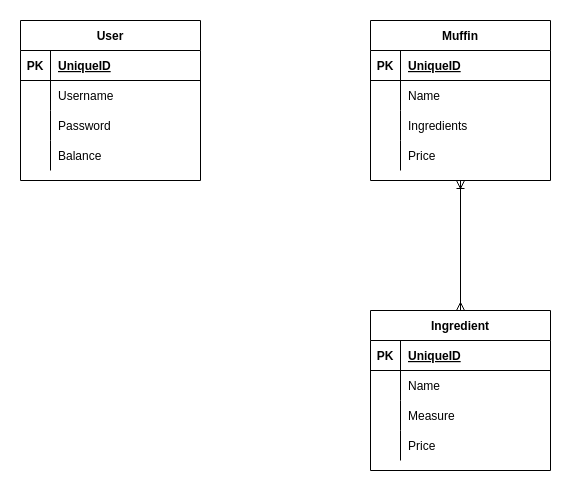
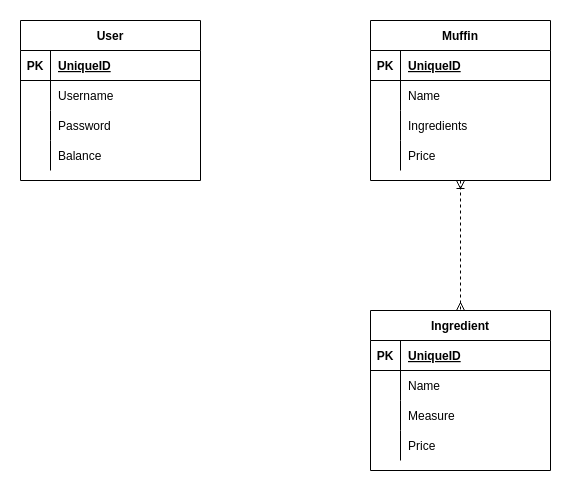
  <mxCell id="0" />
  <mxCell id="1" parent="0" />
  <mxCell id="2" value="User" style="shape=table;startSize=30;container=1;collapsible=1;childLayout=tableLayout;fixedRows=1;rowLines=0;fontStyle=1;align=center;resizeLast=1;" parent="1" vertex="1"><mxGeometry x="20" y="20" width="180" height="160" as="geometry" /></mxCell>
  <mxCell id="3" value="" style="shape=tableRow;horizontal=0;startSize=0;swimlaneHead=0;swimlaneBody=0;fillColor=none;collapsible=0;dropTarget=0;points=[[0,0.5],[1,0.5]];portConstraint=eastwest;top=0;left=0;right=0;bottom=1;" parent="2" vertex="1"><mxGeometry y="30" width="180" height="30" as="geometry" /></mxCell>
  <mxCell id="4" value="PK" style="shape=partialRectangle;connectable=0;fillColor=none;top=0;left=0;bottom=0;right=0;fontStyle=1;overflow=hidden;" parent="3" vertex="1"><mxGeometry width="30" height="30" as="geometry"><mxRectangle width="30" height="30" as="alternateBounds" /></mxGeometry></mxCell>
  <mxCell id="5" value="UniqueID" style="shape=partialRectangle;connectable=0;fillColor=none;top=0;left=0;bottom=0;right=0;align=left;spacingLeft=6;fontStyle=5;overflow=hidden;" parent="3" vertex="1"><mxGeometry x="30" width="150" height="30" as="geometry"><mxRectangle width="150" height="30" as="alternateBounds" /></mxGeometry></mxCell>
  <mxCell id="6" value="" style="shape=tableRow;horizontal=0;startSize=0;swimlaneHead=0;swimlaneBody=0;fillColor=none;collapsible=0;dropTarget=0;points=[[0,0.5],[1,0.5]];portConstraint=eastwest;top=0;left=0;right=0;bottom=0;" parent="2" vertex="1"><mxGeometry y="60" width="180" height="30" as="geometry" /></mxCell>
  <mxCell id="7" value="" style="shape=partialRectangle;connectable=0;fillColor=none;top=0;left=0;bottom=0;right=0;editable=1;overflow=hidden;" parent="6" vertex="1"><mxGeometry width="30" height="30" as="geometry"><mxRectangle width="30" height="30" as="alternateBounds" /></mxGeometry></mxCell>
  <mxCell id="8" value="Username" style="shape=partialRectangle;connectable=0;fillColor=none;top=0;left=0;bottom=0;right=0;align=left;spacingLeft=6;overflow=hidden;" parent="6" vertex="1"><mxGeometry x="30" width="150" height="30" as="geometry"><mxRectangle width="150" height="30" as="alternateBounds" /></mxGeometry></mxCell>
  <mxCell id="9" value="" style="shape=tableRow;horizontal=0;startSize=0;swimlaneHead=0;swimlaneBody=0;fillColor=none;collapsible=0;dropTarget=0;points=[[0,0.5],[1,0.5]];portConstraint=eastwest;top=0;left=0;right=0;bottom=0;" parent="2" vertex="1"><mxGeometry y="90" width="180" height="30" as="geometry" /></mxCell>
  <mxCell id="10" value="" style="shape=partialRectangle;connectable=0;fillColor=none;top=0;left=0;bottom=0;right=0;editable=1;overflow=hidden;" parent="9" vertex="1"><mxGeometry width="30" height="30" as="geometry"><mxRectangle width="30" height="30" as="alternateBounds" /></mxGeometry></mxCell>
  <mxCell id="11" value="Password" style="shape=partialRectangle;connectable=0;fillColor=none;top=0;left=0;bottom=0;right=0;align=left;spacingLeft=6;overflow=hidden;" parent="9" vertex="1"><mxGeometry x="30" width="150" height="30" as="geometry"><mxRectangle width="150" height="30" as="alternateBounds" /></mxGeometry></mxCell>
  <mxCell id="12" value="" style="shape=tableRow;horizontal=0;startSize=0;swimlaneHead=0;swimlaneBody=0;fillColor=none;collapsible=0;dropTarget=0;points=[[0,0.5],[1,0.5]];portConstraint=eastwest;top=0;left=0;right=0;bottom=0;" parent="2" vertex="1"><mxGeometry y="120" width="180" height="30" as="geometry" /></mxCell>
  <mxCell id="13" value="" style="shape=partialRectangle;connectable=0;fillColor=none;top=0;left=0;bottom=0;right=0;editable=1;overflow=hidden;" parent="12" vertex="1"><mxGeometry width="30" height="30" as="geometry"><mxRectangle width="30" height="30" as="alternateBounds" /></mxGeometry></mxCell>
  <mxCell id="14" value="Balance" style="shape=partialRectangle;connectable=0;fillColor=none;top=0;left=0;bottom=0;right=0;align=left;spacingLeft=6;overflow=hidden;" parent="12" vertex="1"><mxGeometry x="30" width="150" height="30" as="geometry"><mxRectangle width="150" height="30" as="alternateBounds" /></mxGeometry></mxCell>
- <mxCell id="15" style="edgeStyle=orthogonalEdgeStyle;rounded=0;orthogonalLoop=1;jettySize=auto;html=1;entryX=0.5;entryY=0;entryDx=0;entryDy=0;endArrow=ERmany;endFill=0;startArrow=ERoneToMany;startFill=0;" edge="1" parent="1" source="16" target="29"><mxGeometry relative="1" as="geometry" /></mxCell>
+ <mxCell id="15" style="edgeStyle=orthogonalEdgeStyle;rounded=0;orthogonalLoop=1;jettySize=auto;html=1;entryX=0.5;entryY=0;entryDx=0;entryDy=0;endArrow=ERmany;endFill=0;startArrow=ERoneToMany;startFill=0;dashed=1;" edge="1" parent="1" source="16" target="29"><mxGeometry relative="1" as="geometry" /></mxCell>
  <mxCell id="16" value="Muffin" style="shape=table;startSize=30;container=1;collapsible=1;childLayout=tableLayout;fixedRows=1;rowLines=0;fontStyle=1;align=center;resizeLast=1;" parent="1" vertex="1"><mxGeometry x="370" y="20" width="180" height="160" as="geometry" /></mxCell>
  <mxCell id="17" value="" style="shape=tableRow;horizontal=0;startSize=0;swimlaneHead=0;swimlaneBody=0;fillColor=none;collapsible=0;dropTarget=0;points=[[0,0.5],[1,0.5]];portConstraint=eastwest;top=0;left=0;right=0;bottom=1;" parent="16" vertex="1"><mxGeometry y="30" width="180" height="30" as="geometry" /></mxCell>
  <mxCell id="18" value="PK" style="shape=partialRectangle;connectable=0;fillColor=none;top=0;left=0;bottom=0;right=0;fontStyle=1;overflow=hidden;" parent="17" vertex="1"><mxGeometry width="30" height="30" as="geometry"><mxRectangle width="30" height="30" as="alternateBounds" /></mxGeometry></mxCell>
  <mxCell id="19" value="UniqueID" style="shape=partialRectangle;connectable=0;fillColor=none;top=0;left=0;bottom=0;right=0;align=left;spacingLeft=6;fontStyle=5;overflow=hidden;" parent="17" vertex="1"><mxGeometry x="30" width="150" height="30" as="geometry"><mxRectangle width="150" height="30" as="alternateBounds" /></mxGeometry></mxCell>
  <mxCell id="20" value="" style="shape=tableRow;horizontal=0;startSize=0;swimlaneHead=0;swimlaneBody=0;fillColor=none;collapsible=0;dropTarget=0;points=[[0,0.5],[1,0.5]];portConstraint=eastwest;top=0;left=0;right=0;bottom=0;" parent="16" vertex="1"><mxGeometry y="60" width="180" height="30" as="geometry" /></mxCell>
  <mxCell id="21" value="" style="shape=partialRectangle;connectable=0;fillColor=none;top=0;left=0;bottom=0;right=0;editable=1;overflow=hidden;" parent="20" vertex="1"><mxGeometry width="30" height="30" as="geometry"><mxRectangle width="30" height="30" as="alternateBounds" /></mxGeometry></mxCell>
  <mxCell id="22" value="Name    " style="shape=partialRectangle;connectable=0;fillColor=none;top=0;left=0;bottom=0;right=0;align=left;spacingLeft=6;overflow=hidden;" parent="20" vertex="1"><mxGeometry x="30" width="150" height="30" as="geometry"><mxRectangle width="150" height="30" as="alternateBounds" /></mxGeometry></mxCell>
  <mxCell id="23" value="" style="shape=tableRow;horizontal=0;startSize=0;swimlaneHead=0;swimlaneBody=0;fillColor=none;collapsible=0;dropTarget=0;points=[[0,0.5],[1,0.5]];portConstraint=eastwest;top=0;left=0;right=0;bottom=0;" parent="16" vertex="1"><mxGeometry y="90" width="180" height="30" as="geometry" /></mxCell>
  <mxCell id="24" value="" style="shape=partialRectangle;connectable=0;fillColor=none;top=0;left=0;bottom=0;right=0;editable=1;overflow=hidden;" parent="23" vertex="1"><mxGeometry width="30" height="30" as="geometry"><mxRectangle width="30" height="30" as="alternateBounds" /></mxGeometry></mxCell>
  <mxCell id="25" value="Ingredients" style="shape=partialRectangle;connectable=0;fillColor=none;top=0;left=0;bottom=0;right=0;align=left;spacingLeft=6;overflow=hidden;" parent="23" vertex="1"><mxGeometry x="30" width="150" height="30" as="geometry"><mxRectangle width="150" height="30" as="alternateBounds" /></mxGeometry></mxCell>
  <mxCell id="26" value="" style="shape=tableRow;horizontal=0;startSize=0;swimlaneHead=0;swimlaneBody=0;fillColor=none;collapsible=0;dropTarget=0;points=[[0,0.5],[1,0.5]];portConstraint=eastwest;top=0;left=0;right=0;bottom=0;" parent="16" vertex="1"><mxGeometry y="120" width="180" height="30" as="geometry" /></mxCell>
  <mxCell id="27" value="" style="shape=partialRectangle;connectable=0;fillColor=none;top=0;left=0;bottom=0;right=0;editable=1;overflow=hidden;" parent="26" vertex="1"><mxGeometry width="30" height="30" as="geometry"><mxRectangle width="30" height="30" as="alternateBounds" /></mxGeometry></mxCell>
  <mxCell id="28" value="Price" style="shape=partialRectangle;connectable=0;fillColor=none;top=0;left=0;bottom=0;right=0;align=left;spacingLeft=6;overflow=hidden;" parent="26" vertex="1"><mxGeometry x="30" width="150" height="30" as="geometry"><mxRectangle width="150" height="30" as="alternateBounds" /></mxGeometry></mxCell>
  <mxCell id="29" value="Ingredient" style="shape=table;startSize=30;container=1;collapsible=1;childLayout=tableLayout;fixedRows=1;rowLines=0;fontStyle=1;align=center;resizeLast=1;" vertex="1" parent="1"><mxGeometry x="370" y="310" width="180" height="160" as="geometry" /></mxCell>
  <mxCell id="30" value="" style="shape=tableRow;horizontal=0;startSize=0;swimlaneHead=0;swimlaneBody=0;fillColor=none;collapsible=0;dropTarget=0;points=[[0,0.5],[1,0.5]];portConstraint=eastwest;top=0;left=0;right=0;bottom=1;" vertex="1" parent="29"><mxGeometry y="30" width="180" height="30" as="geometry" /></mxCell>
  <mxCell id="31" value="PK" style="shape=partialRectangle;connectable=0;fillColor=none;top=0;left=0;bottom=0;right=0;fontStyle=1;overflow=hidden;" vertex="1" parent="30"><mxGeometry width="30" height="30" as="geometry"><mxRectangle width="30" height="30" as="alternateBounds" /></mxGeometry></mxCell>
  <mxCell id="32" value="UniqueID" style="shape=partialRectangle;connectable=0;fillColor=none;top=0;left=0;bottom=0;right=0;align=left;spacingLeft=6;fontStyle=5;overflow=hidden;" vertex="1" parent="30"><mxGeometry x="30" width="150" height="30" as="geometry"><mxRectangle width="150" height="30" as="alternateBounds" /></mxGeometry></mxCell>
  <mxCell id="33" value="" style="shape=tableRow;horizontal=0;startSize=0;swimlaneHead=0;swimlaneBody=0;fillColor=none;collapsible=0;dropTarget=0;points=[[0,0.5],[1,0.5]];portConstraint=eastwest;top=0;left=0;right=0;bottom=0;" vertex="1" parent="29"><mxGeometry y="60" width="180" height="30" as="geometry" /></mxCell>
  <mxCell id="34" value="" style="shape=partialRectangle;connectable=0;fillColor=none;top=0;left=0;bottom=0;right=0;editable=1;overflow=hidden;" vertex="1" parent="33"><mxGeometry width="30" height="30" as="geometry"><mxRectangle width="30" height="30" as="alternateBounds" /></mxGeometry></mxCell>
  <mxCell id="35" value="Name    " style="shape=partialRectangle;connectable=0;fillColor=none;top=0;left=0;bottom=0;right=0;align=left;spacingLeft=6;overflow=hidden;" vertex="1" parent="33"><mxGeometry x="30" width="150" height="30" as="geometry"><mxRectangle width="150" height="30" as="alternateBounds" /></mxGeometry></mxCell>
  <mxCell id="36" value="" style="shape=tableRow;horizontal=0;startSize=0;swimlaneHead=0;swimlaneBody=0;fillColor=none;collapsible=0;dropTarget=0;points=[[0,0.5],[1,0.5]];portConstraint=eastwest;top=0;left=0;right=0;bottom=0;" vertex="1" parent="29"><mxGeometry y="90" width="180" height="30" as="geometry" /></mxCell>
  <mxCell id="37" value="" style="shape=partialRectangle;connectable=0;fillColor=none;top=0;left=0;bottom=0;right=0;editable=1;overflow=hidden;" vertex="1" parent="36"><mxGeometry width="30" height="30" as="geometry"><mxRectangle width="30" height="30" as="alternateBounds" /></mxGeometry></mxCell>
  <mxCell id="38" value="Measure" style="shape=partialRectangle;connectable=0;fillColor=none;top=0;left=0;bottom=0;right=0;align=left;spacingLeft=6;overflow=hidden;" vertex="1" parent="36"><mxGeometry x="30" width="150" height="30" as="geometry"><mxRectangle width="150" height="30" as="alternateBounds" /></mxGeometry></mxCell>
  <mxCell id="39" value="" style="shape=tableRow;horizontal=0;startSize=0;swimlaneHead=0;swimlaneBody=0;fillColor=none;collapsible=0;dropTarget=0;points=[[0,0.5],[1,0.5]];portConstraint=eastwest;top=0;left=0;right=0;bottom=0;" vertex="1" parent="29"><mxGeometry y="120" width="180" height="30" as="geometry" /></mxCell>
  <mxCell id="40" value="" style="shape=partialRectangle;connectable=0;fillColor=none;top=0;left=0;bottom=0;right=0;editable=1;overflow=hidden;" vertex="1" parent="39"><mxGeometry width="30" height="30" as="geometry"><mxRectangle width="30" height="30" as="alternateBounds" /></mxGeometry></mxCell>
  <mxCell id="41" value="Price" style="shape=partialRectangle;connectable=0;fillColor=none;top=0;left=0;bottom=0;right=0;align=left;spacingLeft=6;overflow=hidden;" vertex="1" parent="39"><mxGeometry x="30" width="150" height="30" as="geometry"><mxRectangle width="150" height="30" as="alternateBounds" /></mxGeometry></mxCell>
